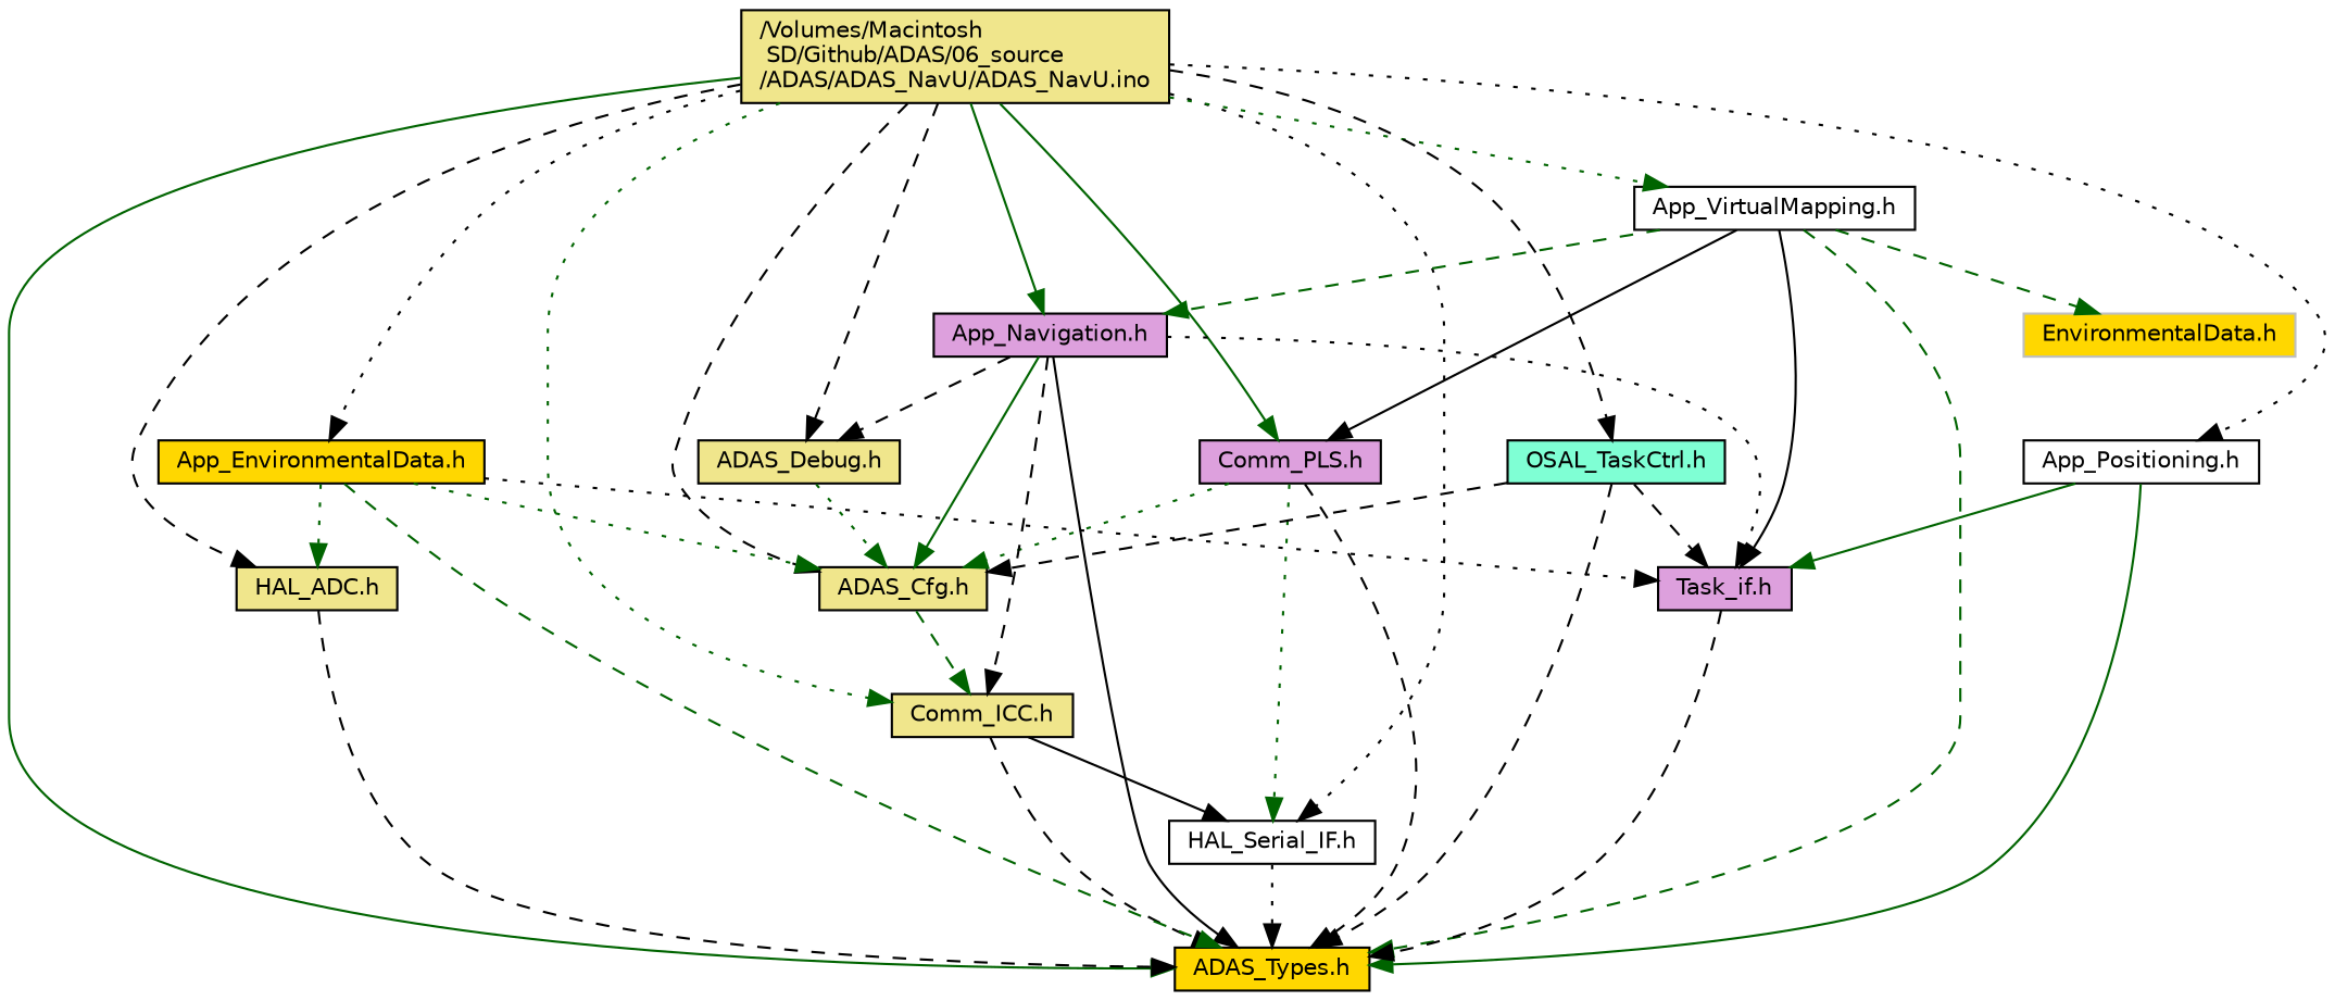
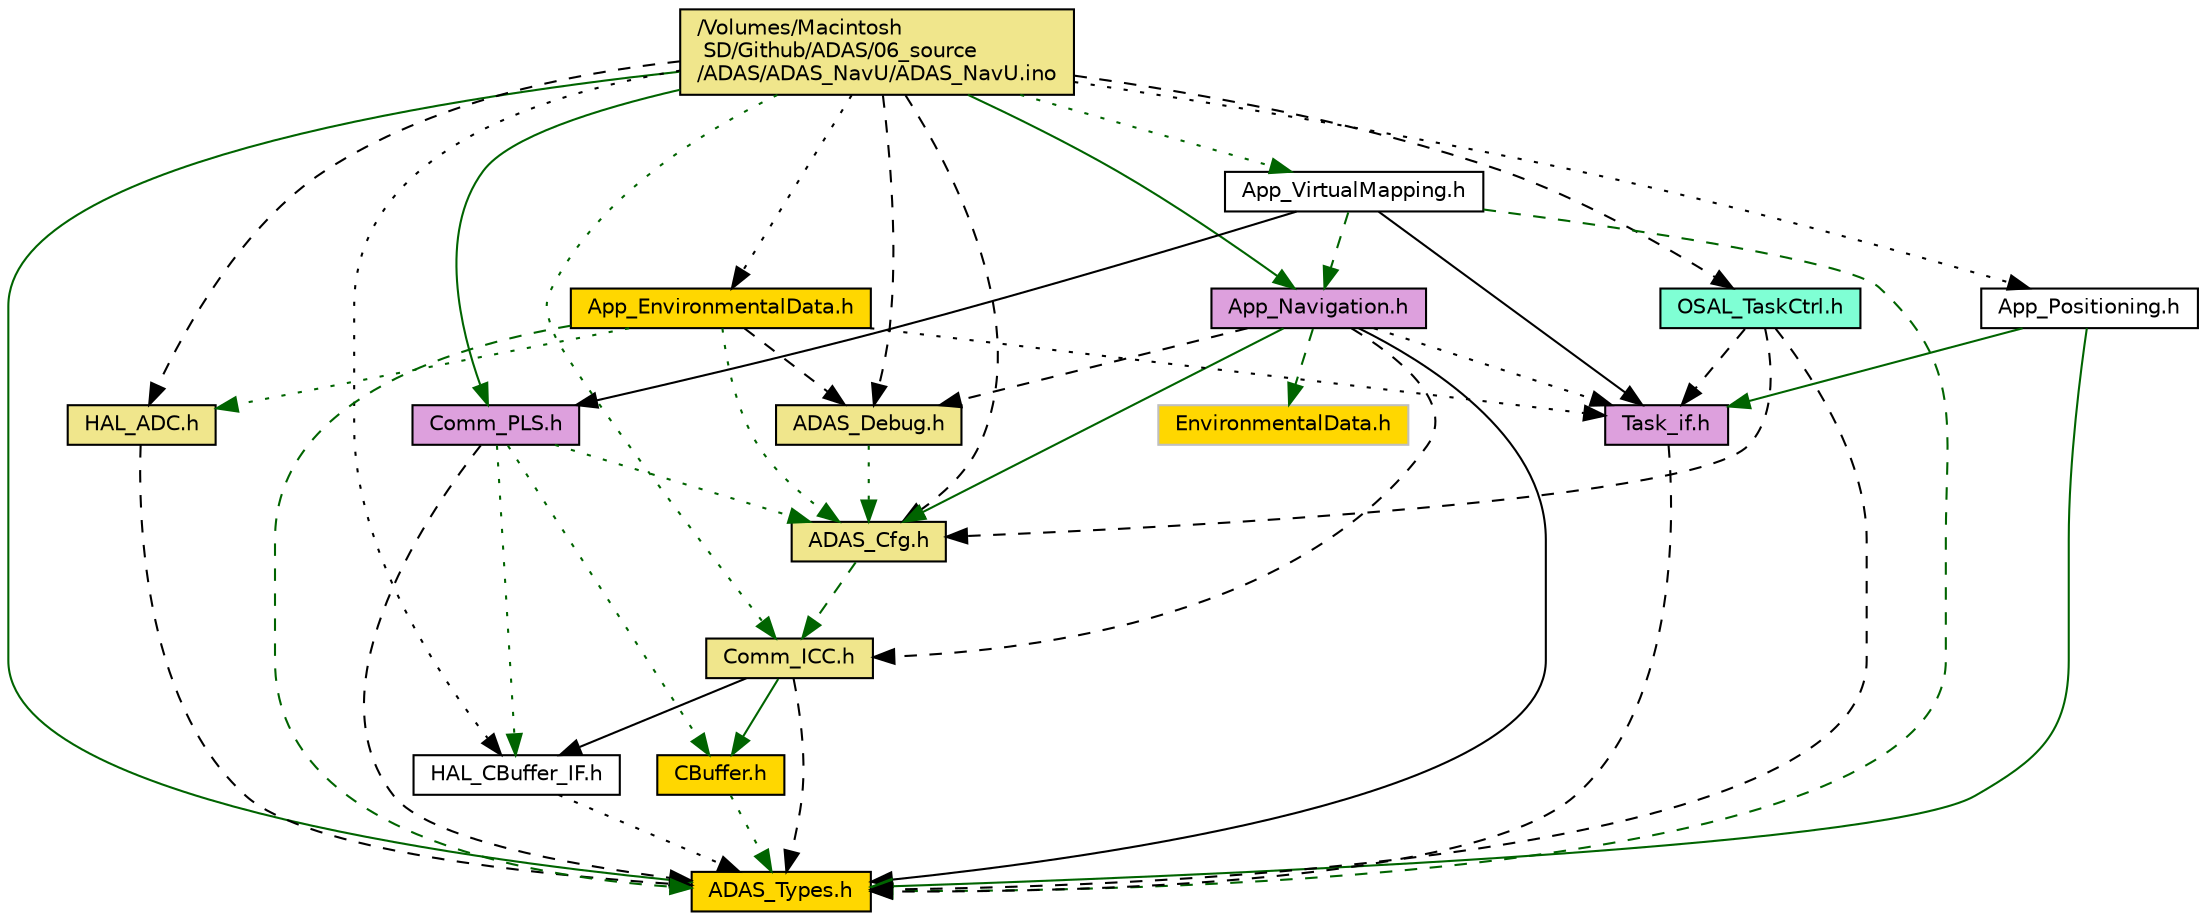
  digraph {
    node [color=black fillcolor=khaki fontname=Helvetica fontsize=10 shape=record style=filled]
    edge [color=black fontname=Helvetica fontsize=10 labelfontname=Helvetica labelfontsize=10 style=dashed]
    n1 [fontcolor=black height=0.2 label="/Volumes/Macintosh\l SD/Github/ADAS/06_source\l/ADAS/ADAS_NavU/ADAS_NavU.ino" width=0.4]
    n2 [fillcolor=gold height=0.2 label="ADAS_Types.h" width=0.4]
    n3 [height=0.2 label="ADAS_Cfg.h" width=0.4]
    n4 [height=0.2 label="ADAS_Debug.h" width=0.4]
    n5 [height=0.2 label="HAL_ADC.h" width=0.4]
-   n6 [fillcolor=white height=0.2 label="HAL_Serial_IF.h" width=0.4]
+   n6 [fillcolor=white height=0.2 label="HAL_CBuffer_IF.h" width=0.4]
    n7 [fillcolor=plum height=0.2 label="Comm_PLS.h" width=0.4]
    n8 [height=0.2 label="Comm_ICC.h" width=0.4]
    n9 [fillcolor=plum height=0.2 label="App_Navigation.h" width=0.4]
    n10 [fillcolor=white height=0.2 label="App_Positioning.h" width=0.4]
    n11 [fillcolor=white height=0.2 label="App_VirtualMapping.h" width=0.4]
    n12 [fillcolor=gold height=0.2 label="App_EnvironmentalData.h" width=0.4]
    n13 [fillcolor=aquamarine height=0.2 label="OSAL_TaskCtrl.h" width=0.4]
+   n14 [fillcolor=gold height=0.2 label="CBuffer.h" width=0.4]
    n15 [color=grey75 fillcolor=gold height=0.2 label="EnvironmentalData.h" width=0.4]
    n16 [fillcolor=plum height=0.2 label="Task_if.h" width=0.4]
    n1 -> n2 [color=darkgreen style=solid]
    n1 -> n3
    n1 -> n4
    n1 -> n5
    n1 -> n6 [style=dotted]
    n1 -> n7 [color=darkgreen style=solid]
    n1 -> n8 [color=darkgreen style=dotted]
    n1 -> n9 [color=darkgreen style=solid]
    n1 -> n10 [style=dotted]
    n1 -> n11 [color=darkgreen style=dotted]
    n1 -> n12 [style=dotted]
    n1 -> n13
    n3 -> n8 [color=darkgreen]
    n4 -> n3 [color=darkgreen style=dotted]
    n5 -> n2
    n6 -> n2 [style=dotted]
    n7 -> n2
    n7 -> n3 [color=darkgreen style=dotted]
    n7 -> n6 [color=darkgreen style=dotted]
+   n7 -> n14 [color=darkgreen style=dotted]
    n8 -> n2
    n8 -> n6 [style=solid]
+   n8 -> n14 [color=darkgreen style=solid]
    n9 -> n2 [style=solid]
    n9 -> n3 [color=darkgreen style=solid]
    n9 -> n4
    n9 -> n8
-   n11 -> n15 [color=darkgreen]
+   n9 -> n15 [color=darkgreen]
    n9 -> n16 [style=dotted]
    n10 -> n2 [color=darkgreen style=solid]
    n10 -> n16 [color=darkgreen style=solid]
    n11 -> n2 [color=darkgreen]
    n11 -> n7 [style=solid]
    n11 -> n9 [color=darkgreen]
    n11 -> n16 [style=solid]
    n12 -> n2 [color=darkgreen]
    n12 -> n3 [color=darkgreen style=dotted]
+   n12 -> n4
    n12 -> n5 [color=darkgreen style=dotted]
    n12 -> n16 [style=dotted]
    n13 -> n2
    n13 -> n3
    n13 -> n16
+   n14 -> n2 [color=darkgreen style=dotted]
    n16 -> n2
  }
